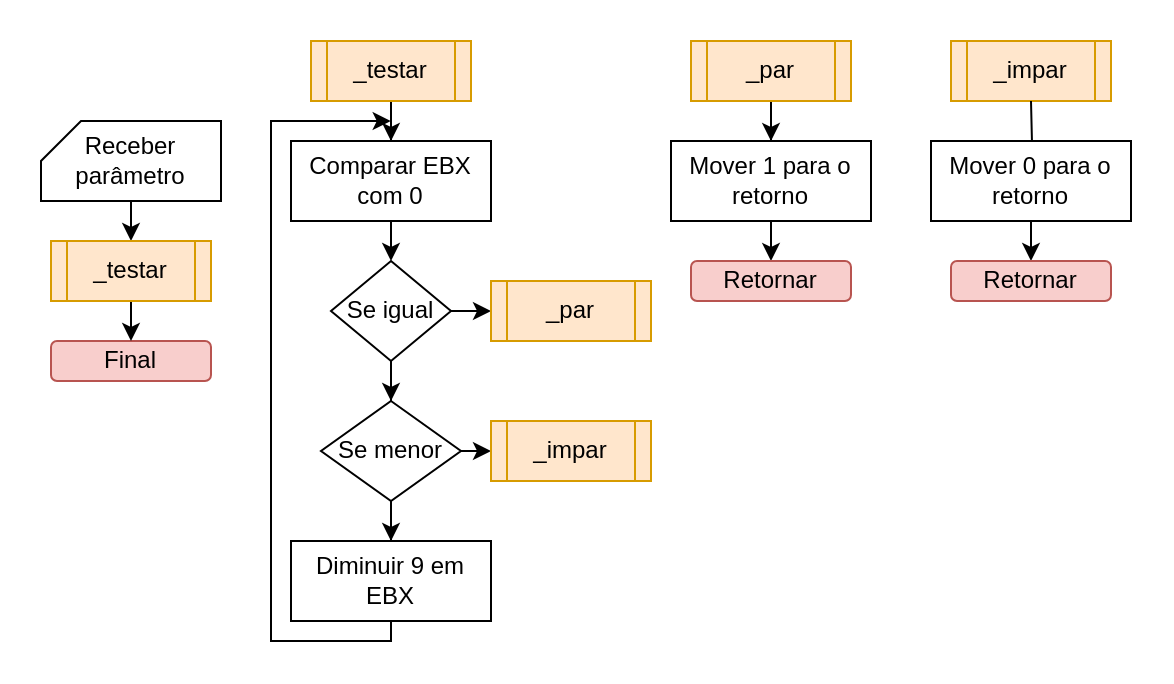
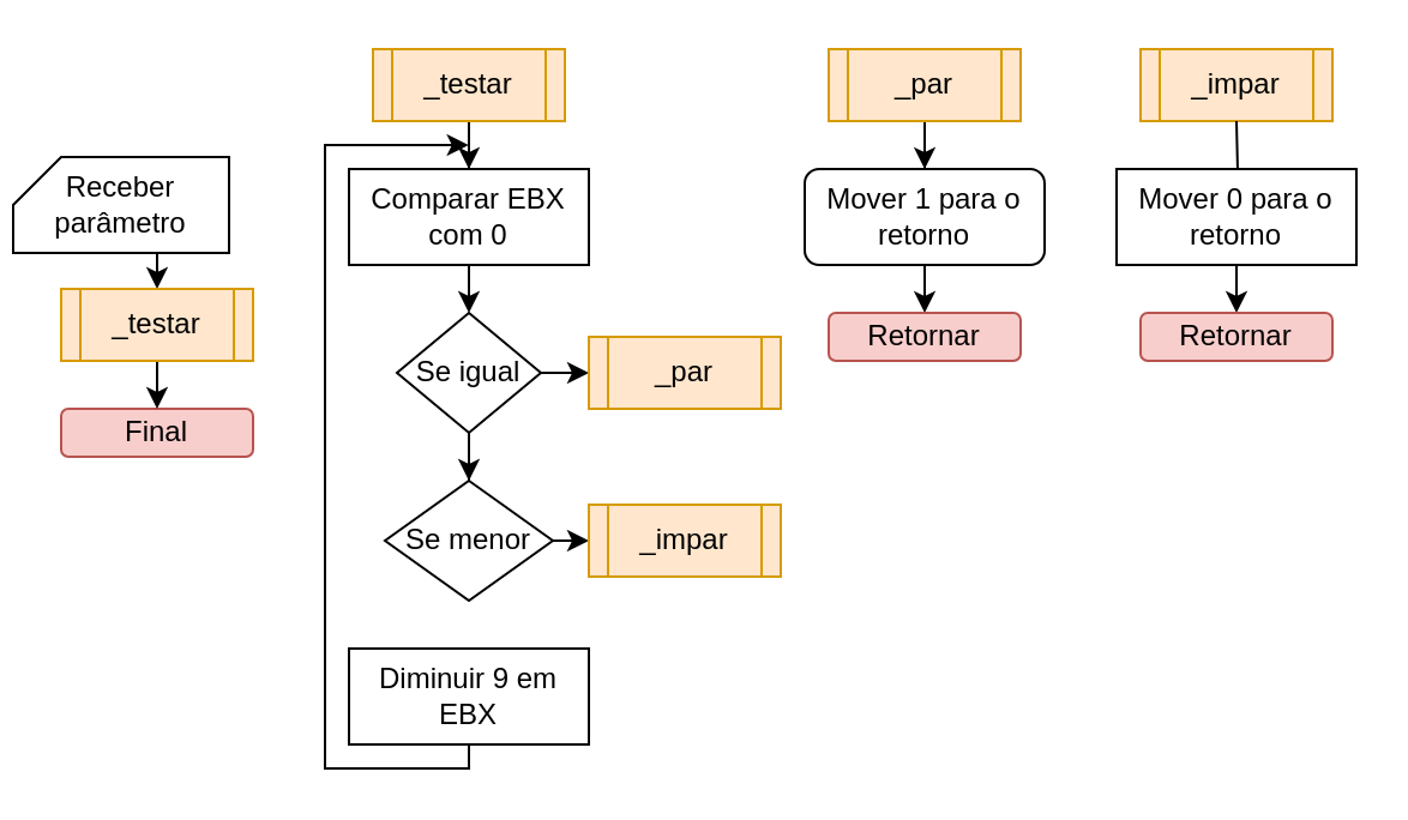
  <mxCell id="0" />
  <mxCell id="1" parent="0" />
  <mxCell id="2" value="_impar" style="shape=process;whiteSpace=wrap;html=1;backgroundOutline=1;fillColor=#ffe6cc;strokeColor=#d79b00;" vertex="1" parent="1"><mxGeometry x="475" y="20" width="80" height="30" as="geometry" /></mxCell>
  <mxCell id="3" value="" style="edgeStyle=orthogonalEdgeStyle;rounded=0;orthogonalLoop=1;jettySize=auto;html=1;" edge="1" parent="1" source="4" target="25"><mxGeometry relative="1" as="geometry" /></mxCell>
  <mxCell id="4" value="_par" style="shape=process;whiteSpace=wrap;html=1;backgroundOutline=1;fillColor=#ffe6cc;strokeColor=#d79b00;" vertex="1" parent="1"><mxGeometry x="345" y="20" width="80" height="30" as="geometry" /></mxCell>
  <mxCell id="5" value="Final" style="rounded=1;whiteSpace=wrap;html=1;fillColor=#f8cecc;strokeColor=#b85450;" vertex="1" parent="1"><mxGeometry x="25" y="170" width="80" height="20" as="geometry" /></mxCell>
  <mxCell id="6" style="edgeStyle=orthogonalEdgeStyle;rounded=0;orthogonalLoop=1;jettySize=auto;html=1;exitX=0.5;exitY=1;exitDx=0;exitDy=0;exitPerimeter=0;entryX=0.5;entryY=0;entryDx=0;entryDy=0;" edge="1" parent="1" source="7" target="11"><mxGeometry relative="1" as="geometry" /></mxCell>
- <mxCell id="7" value="Receber &lt;br&gt;parâmetro" style="shape=card;whiteSpace=wrap;html=1;size=20;" vertex="1" parent="1"><mxGeometry x="20" y="60" width="90" height="40" as="geometry" /></mxCell>
+ <mxCell id="7" value="Receber &lt;br&gt;parâmetro" style="shape=card;whiteSpace=wrap;html=1;size=20;" vertex="1" parent="1"><mxGeometry x="5" y="65" width="90" height="40" as="geometry" /></mxCell>
  <mxCell id="8" value="" style="edgeStyle=orthogonalEdgeStyle;rounded=0;orthogonalLoop=1;jettySize=auto;html=1;" edge="1" parent="1" source="9" target="13"><mxGeometry relative="1" as="geometry" /></mxCell>
  <mxCell id="9" value="_testar" style="shape=process;whiteSpace=wrap;html=1;backgroundOutline=1;fillColor=#ffe6cc;strokeColor=#d79b00;" vertex="1" parent="1"><mxGeometry x="155" y="20" width="80" height="30" as="geometry" /></mxCell>
  <mxCell id="10" style="edgeStyle=orthogonalEdgeStyle;rounded=0;orthogonalLoop=1;jettySize=auto;html=1;exitX=0.5;exitY=1;exitDx=0;exitDy=0;entryX=0.5;entryY=0;entryDx=0;entryDy=0;" edge="1" parent="1" source="11" target="5"><mxGeometry relative="1" as="geometry" /></mxCell>
  <mxCell id="11" value="_testar" style="shape=process;whiteSpace=wrap;html=1;backgroundOutline=1;fillColor=#ffe6cc;strokeColor=#d79b00;" vertex="1" parent="1"><mxGeometry x="25" y="120" width="80" height="30" as="geometry" /></mxCell>
  <mxCell id="12" style="edgeStyle=orthogonalEdgeStyle;rounded=0;orthogonalLoop=1;jettySize=auto;html=1;exitX=0.5;exitY=1;exitDx=0;exitDy=0;entryX=0.5;entryY=0;entryDx=0;entryDy=0;" edge="1" parent="1" source="13" target="16"><mxGeometry relative="1" as="geometry" /></mxCell>
  <mxCell id="13" value="Comparar EBX com 0" style="whiteSpace=wrap;html=1;" vertex="1" parent="1"><mxGeometry x="145" y="70" width="100" height="40" as="geometry" /></mxCell>
  <mxCell id="14" style="edgeStyle=orthogonalEdgeStyle;rounded=0;orthogonalLoop=1;jettySize=auto;html=1;exitX=1;exitY=0.5;exitDx=0;exitDy=0;entryX=0;entryY=0.5;entryDx=0;entryDy=0;" edge="1" parent="1" source="16" target="17"><mxGeometry relative="1" as="geometry" /></mxCell>
  <mxCell id="15" value="" style="edgeStyle=orthogonalEdgeStyle;rounded=0;orthogonalLoop=1;jettySize=auto;html=1;" edge="1" parent="1" source="16" target="20"><mxGeometry relative="1" as="geometry" /></mxCell>
  <mxCell id="16" value="Se igual" style="rhombus;whiteSpace=wrap;html=1;" vertex="1" parent="1"><mxGeometry x="165" y="130" width="60" height="50" as="geometry" /></mxCell>
  <mxCell id="17" value="_par" style="shape=process;whiteSpace=wrap;html=1;backgroundOutline=1;fillColor=#ffe6cc;strokeColor=#d79b00;" vertex="1" parent="1"><mxGeometry x="245" y="140" width="80" height="30" as="geometry" /></mxCell>
  <mxCell id="18" style="edgeStyle=orthogonalEdgeStyle;rounded=0;orthogonalLoop=1;jettySize=auto;html=1;exitX=1;exitY=0.5;exitDx=0;exitDy=0;" edge="1" parent="1" source="20"><mxGeometry relative="1" as="geometry"><mxPoint x="245" y="224.81" as="targetPoint" /></mxGeometry></mxCell>
- <mxCell id="19" value="" style="edgeStyle=orthogonalEdgeStyle;rounded=0;orthogonalLoop=1;jettySize=auto;html=1;" edge="1" parent="1" source="20" target="23"><mxGeometry relative="1" as="geometry" /></mxCell>
  <mxCell id="20" value="Se menor" style="rhombus;whiteSpace=wrap;html=1;" vertex="1" parent="1"><mxGeometry x="160" y="200" width="70" height="50" as="geometry" /></mxCell>
  <mxCell id="21" value="_impar" style="shape=process;whiteSpace=wrap;html=1;backgroundOutline=1;fillColor=#ffe6cc;strokeColor=#d79b00;" vertex="1" parent="1"><mxGeometry x="245" y="210" width="80" height="30" as="geometry" /></mxCell>
  <mxCell id="22" style="edgeStyle=orthogonalEdgeStyle;rounded=0;orthogonalLoop=1;jettySize=auto;html=1;exitX=0.5;exitY=1;exitDx=0;exitDy=0;" edge="1" parent="1" source="23"><mxGeometry relative="1" as="geometry"><mxPoint x="194.857" y="60" as="targetPoint" /><Array as="points"><mxPoint x="195" y="320" /><mxPoint x="135" y="320" /><mxPoint x="135" y="60" /></Array></mxGeometry></mxCell>
  <mxCell id="23" value="Diminuir 9 em EBX" style="whiteSpace=wrap;html=1;" vertex="1" parent="1"><mxGeometry x="145" y="270" width="100" height="40" as="geometry" /></mxCell>
  <mxCell id="24" style="edgeStyle=orthogonalEdgeStyle;rounded=0;orthogonalLoop=1;jettySize=auto;html=1;exitX=0.5;exitY=1;exitDx=0;exitDy=0;entryX=0.5;entryY=0;entryDx=0;entryDy=0;" edge="1" parent="1" source="25" target="26"><mxGeometry relative="1" as="geometry" /></mxCell>
- <mxCell id="25" value="Mover 1 para o retorno" style="whiteSpace=wrap;html=1;" vertex="1" parent="1"><mxGeometry x="335" y="70" width="100" height="40" as="geometry" /></mxCell>
+ <mxCell id="25" value="Mover 1 para o retorno" style="whiteSpace=wrap;html=1;rounded=1;" vertex="1" parent="1"><mxGeometry x="335" y="70" width="100" height="40" as="geometry" /></mxCell>
  <mxCell id="26" value="Retornar" style="rounded=1;whiteSpace=wrap;html=1;fillColor=#f8cecc;strokeColor=#b85450;" vertex="1" parent="1"><mxGeometry x="345" y="130" width="80" height="20" as="geometry" /></mxCell>
  <mxCell id="27" value="" style="edgeStyle=orthogonalEdgeStyle;rounded=0;orthogonalLoop=1;jettySize=auto;html=1;" edge="1" parent="1" target="29"><mxGeometry relative="1" as="geometry"><mxPoint x="515" y="50" as="sourcePoint" /></mxGeometry></mxCell>
  <mxCell id="28" style="edgeStyle=orthogonalEdgeStyle;rounded=0;orthogonalLoop=1;jettySize=auto;html=1;exitX=0.5;exitY=1;exitDx=0;exitDy=0;entryX=0.5;entryY=0;entryDx=0;entryDy=0;" edge="1" parent="1" source="29" target="30"><mxGeometry relative="1" as="geometry" /></mxCell>
  <mxCell id="29" value="Mover 0 para o retorno" style="whiteSpace=wrap;html=1;" vertex="1" parent="1"><mxGeometry x="465" y="70" width="100" height="40" as="geometry" /></mxCell>
  <mxCell id="30" value="Retornar" style="rounded=1;whiteSpace=wrap;html=1;fillColor=#f8cecc;strokeColor=#b85450;" vertex="1" parent="1"><mxGeometry x="475" y="130" width="80" height="20" as="geometry" /></mxCell>
